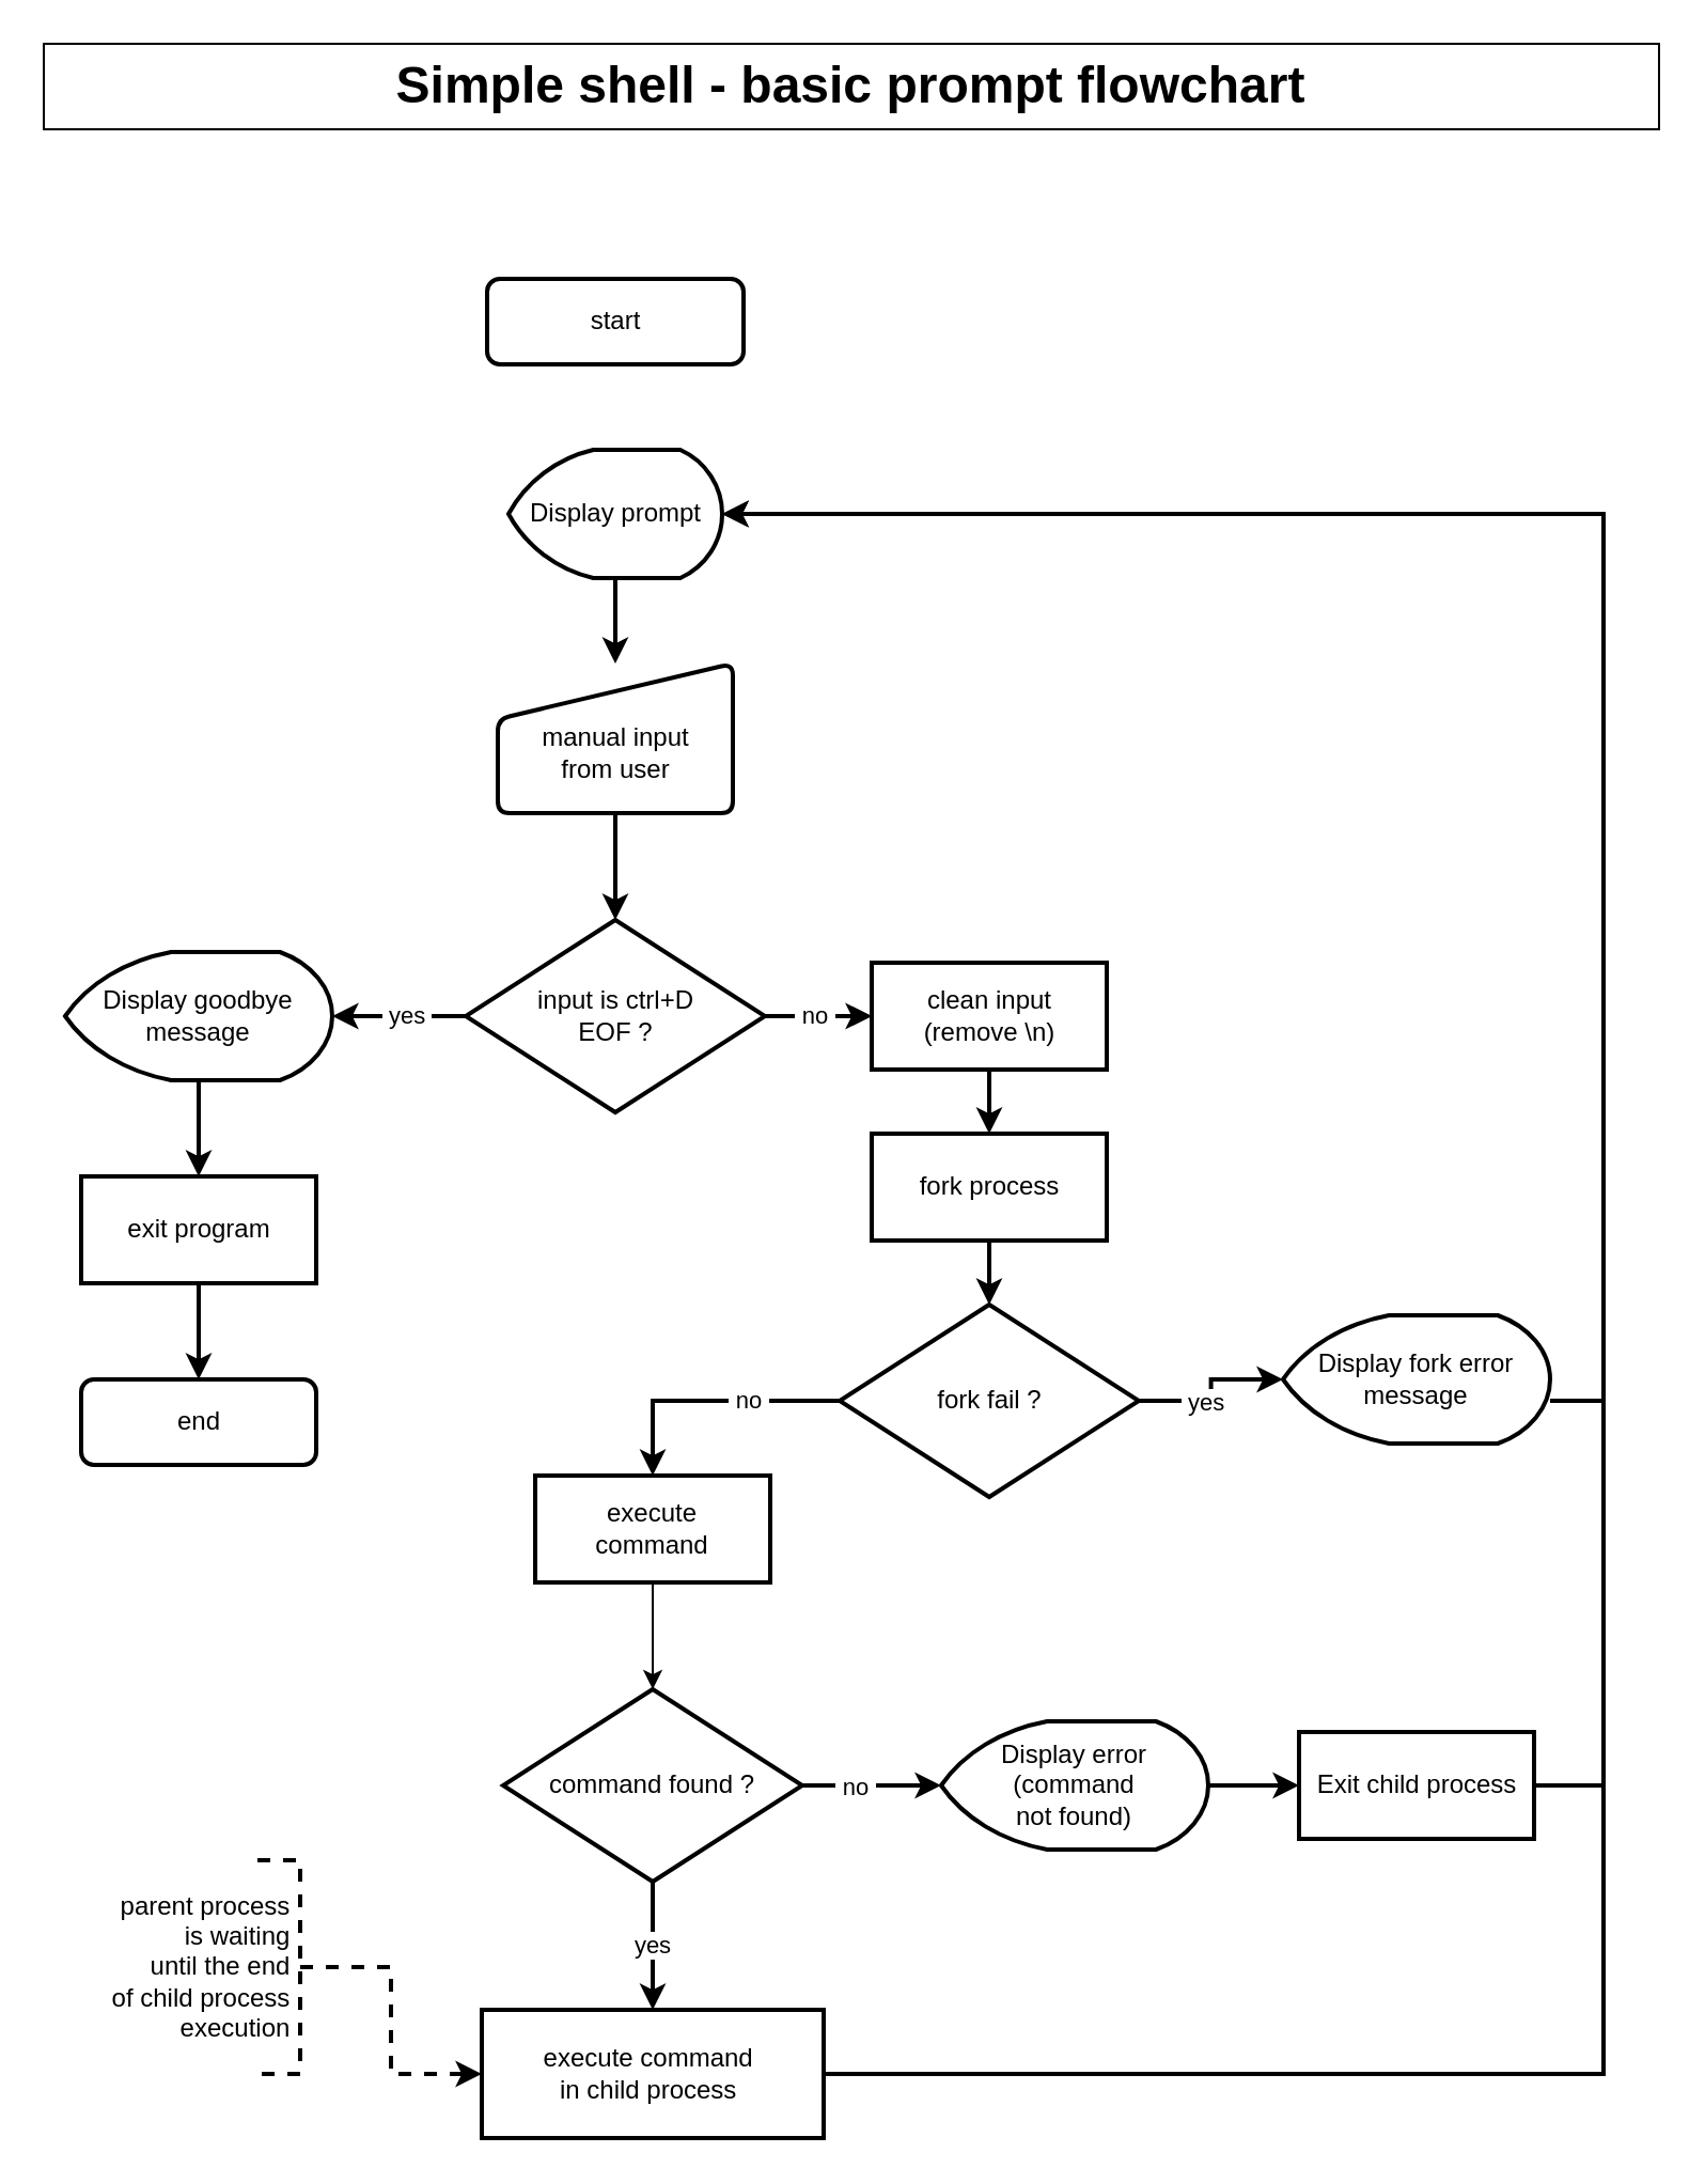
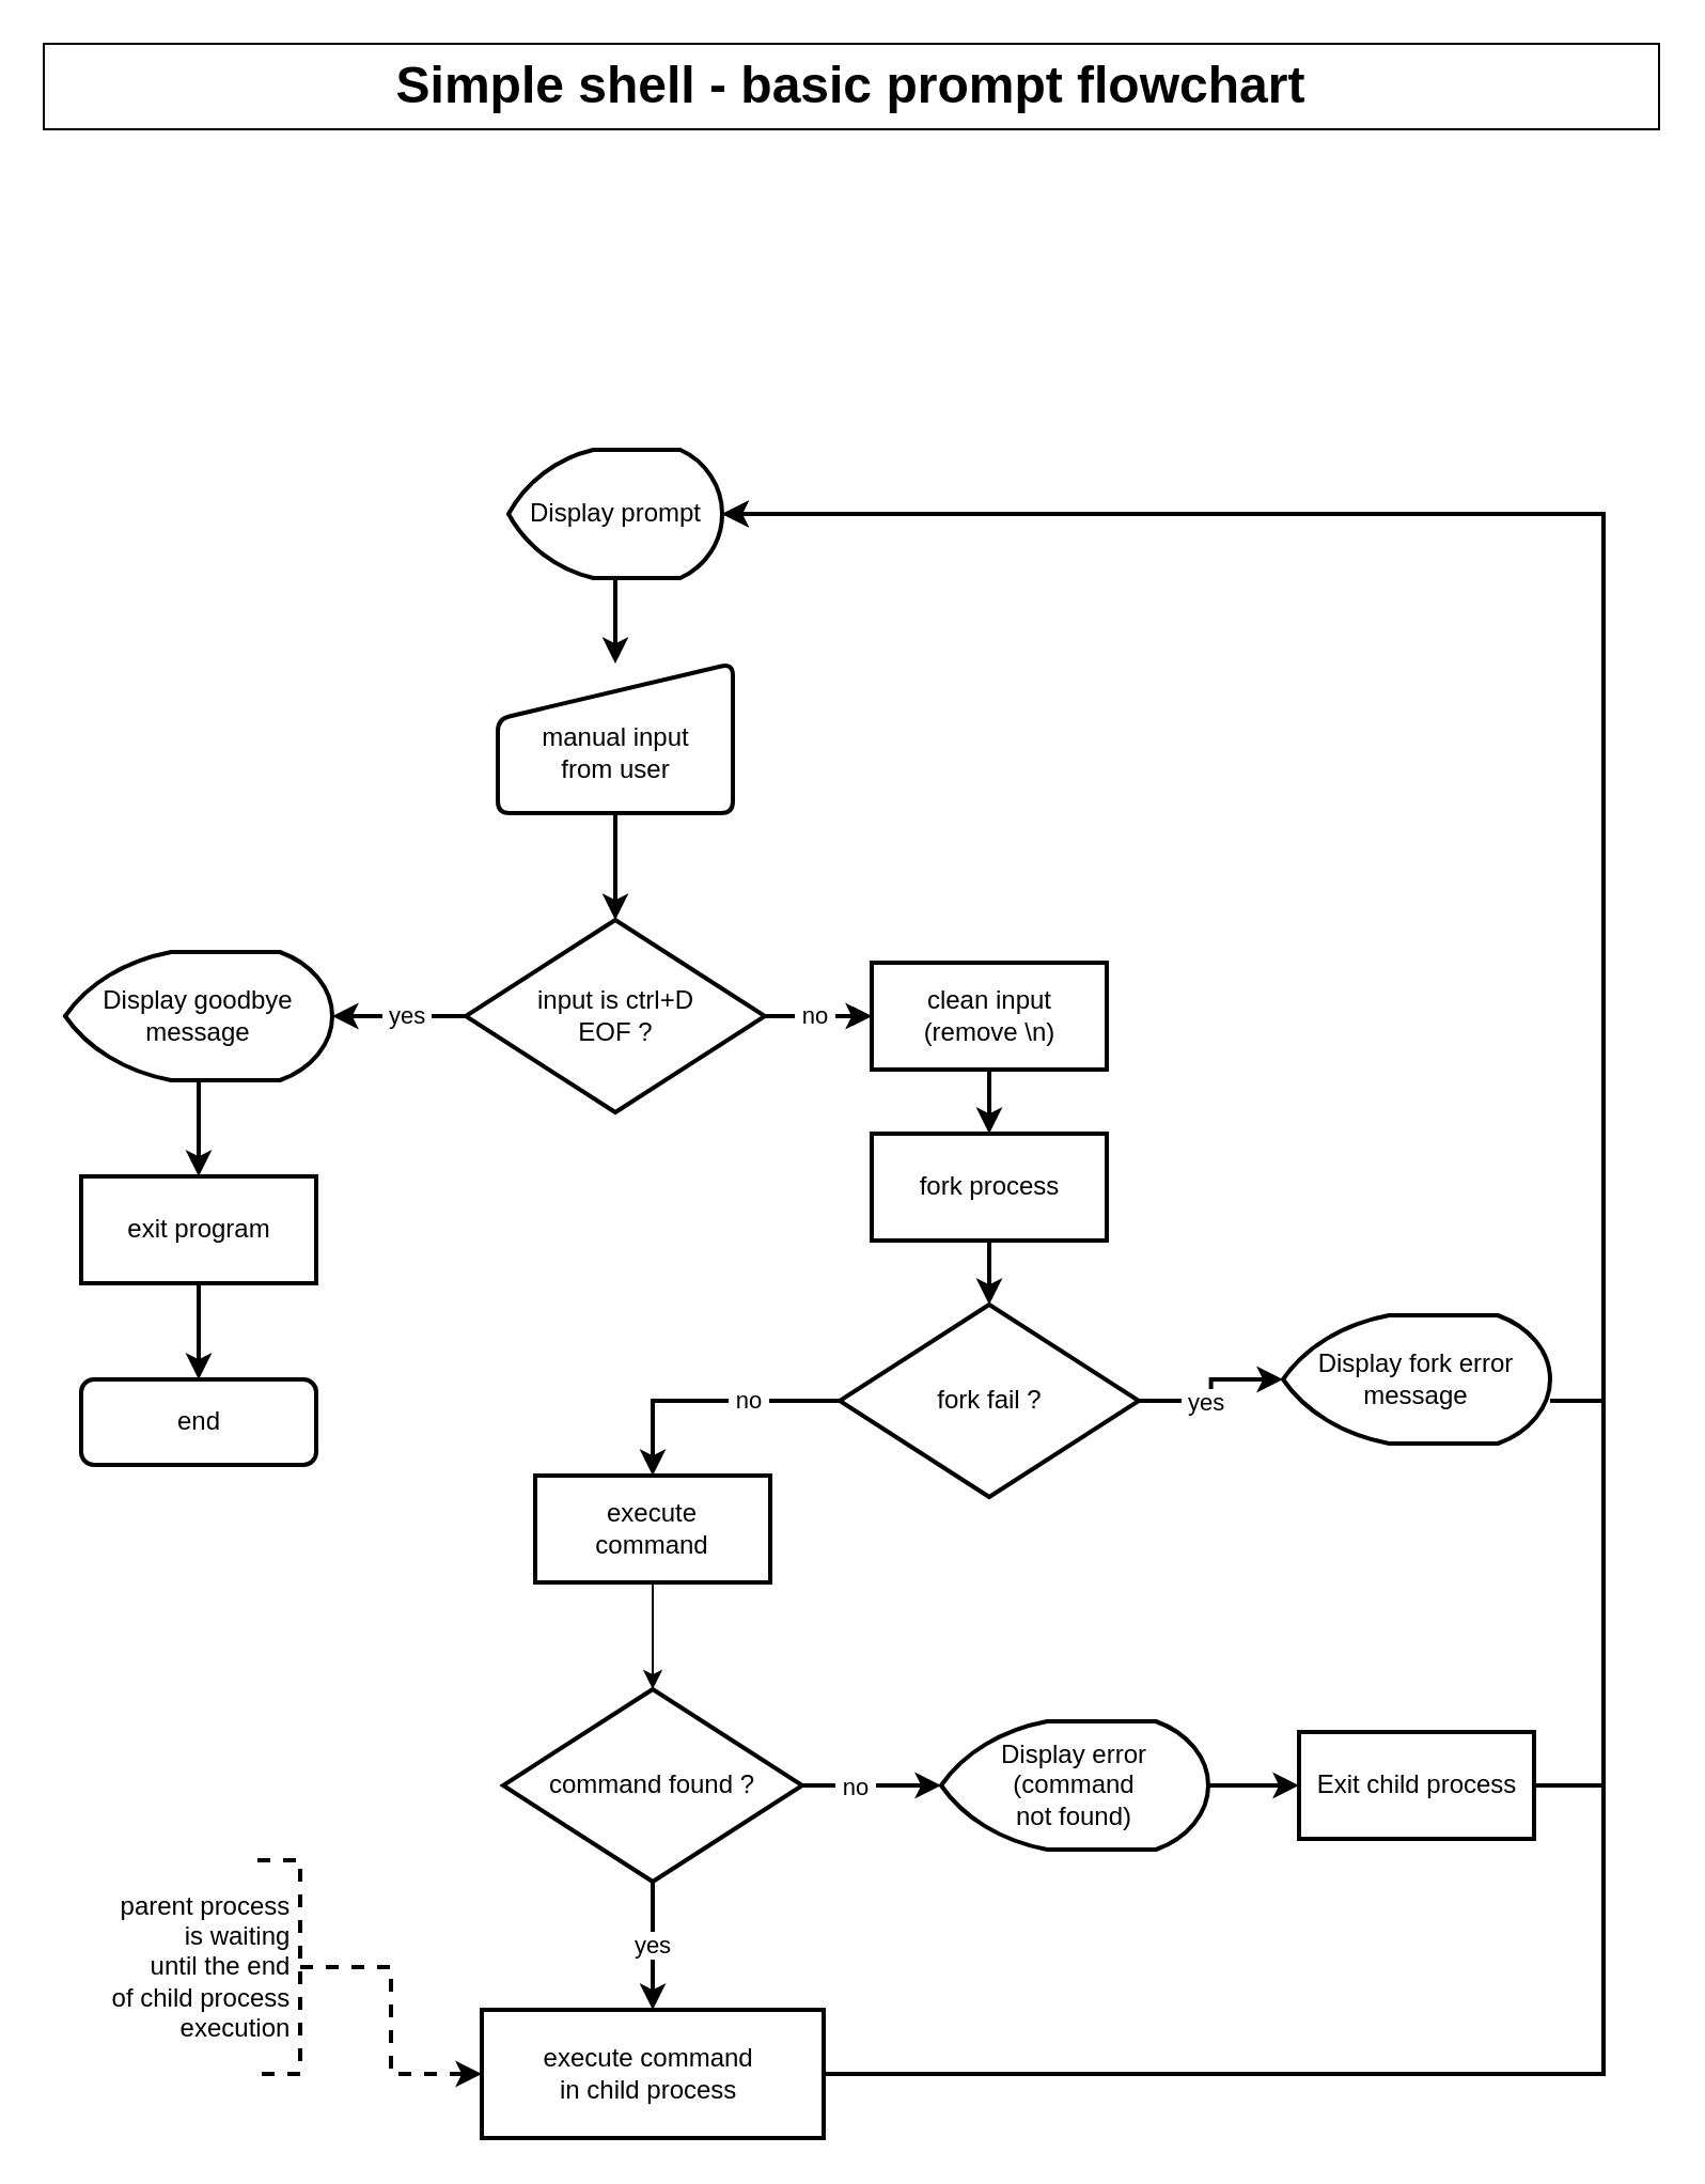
  <mxCell id="0" />
  <mxCell id="1" parent="0" />
- <mxCell id="2" value="start" style="rounded=1;whiteSpace=wrap;html=1;fontSize=12;glass=0;strokeWidth=2;shadow=0;" parent="1" vertex="1"><mxGeometry x="227.5" y="130" width="120" height="40" as="geometry" /></mxCell>
  <mxCell id="3" style="edgeStyle=orthogonalEdgeStyle;rounded=0;orthogonalLoop=1;jettySize=auto;html=1;strokeWidth=2;" parent="1" source="4" target="5" edge="1"><mxGeometry relative="1" as="geometry" /></mxCell>
  <mxCell id="4" value="Display prompt" style="strokeWidth=2;html=1;shape=mxgraph.flowchart.display;whiteSpace=wrap;" parent="1" vertex="1"><mxGeometry x="237.5" y="210" width="100" height="60" as="geometry" /></mxCell>
  <mxCell id="5" value="&lt;div&gt;&lt;br&gt;&lt;/div&gt;manual input&lt;div&gt;from user&lt;/div&gt;" style="html=1;strokeWidth=2;shape=manualInput;whiteSpace=wrap;rounded=1;size=26;arcSize=11;" parent="1" vertex="1"><mxGeometry x="232.5" y="310" width="110" height="70" as="geometry" /></mxCell>
  <mxCell id="6" value="&amp;nbsp;yes&amp;nbsp;" style="edgeStyle=orthogonalEdgeStyle;rounded=0;orthogonalLoop=1;jettySize=auto;html=1;entryX=1;entryY=0.5;entryDx=0;entryDy=0;entryPerimeter=0;strokeWidth=2;" parent="1" source="9" target="21" edge="1"><mxGeometry x="-0.12" relative="1" as="geometry"><mxPoint as="offset" /></mxGeometry></mxCell>
  <mxCell id="7" style="edgeStyle=orthogonalEdgeStyle;rounded=0;orthogonalLoop=1;jettySize=auto;html=1;entryX=0;entryY=0.5;entryDx=0;entryDy=0;strokeWidth=2;" parent="1" source="9" target="15" edge="1"><mxGeometry relative="1" as="geometry" /></mxCell>
  <mxCell id="8" value="&amp;nbsp;no&amp;nbsp;" style="edgeStyle=orthogonalEdgeStyle;rounded=0;orthogonalLoop=1;jettySize=auto;html=1;" parent="1" source="9" target="15" edge="1"><mxGeometry x="-0.1" relative="1" as="geometry"><mxPoint as="offset" /></mxGeometry></mxCell>
  <mxCell id="9" value="input is ctrl+D&lt;br&gt;EOF ?" style="strokeWidth=2;html=1;shape=mxgraph.flowchart.decision;whiteSpace=wrap;" parent="1" vertex="1"><mxGeometry x="217.5" y="430" width="140" height="90" as="geometry" /></mxCell>
  <mxCell id="10" value="end" style="rounded=1;whiteSpace=wrap;html=1;fontSize=12;glass=0;strokeWidth=2;shadow=0;" parent="1" vertex="1"><mxGeometry x="37.5" y="645" width="110" height="40" as="geometry" /></mxCell>
  <mxCell id="11" style="edgeStyle=orthogonalEdgeStyle;rounded=0;orthogonalLoop=1;jettySize=auto;html=1;strokeWidth=2;" parent="1" source="12" target="10" edge="1"><mxGeometry relative="1" as="geometry" /></mxCell>
  <mxCell id="12" value="exit program" style="rounded=0;whiteSpace=wrap;html=1;strokeWidth=2;" parent="1" vertex="1"><mxGeometry x="37.5" y="550" width="110" height="50" as="geometry" /></mxCell>
  <mxCell id="13" style="edgeStyle=orthogonalEdgeStyle;rounded=0;orthogonalLoop=1;jettySize=auto;html=1;entryX=0.5;entryY=0;entryDx=0;entryDy=0;entryPerimeter=0;strokeWidth=2;" parent="1" source="5" target="9" edge="1"><mxGeometry relative="1" as="geometry" /></mxCell>
  <mxCell id="14" style="edgeStyle=orthogonalEdgeStyle;rounded=0;orthogonalLoop=1;jettySize=auto;html=1;entryX=0.5;entryY=0;entryDx=0;entryDy=0;strokeWidth=2;" parent="1" source="15" target="16" edge="1"><mxGeometry relative="1" as="geometry" /></mxCell>
  <mxCell id="15" value="clean input&lt;div&gt;(remove \n)&lt;/div&gt;" style="rounded=0;whiteSpace=wrap;html=1;strokeWidth=2;" parent="1" vertex="1"><mxGeometry x="407.5" y="450" width="110" height="50" as="geometry" /></mxCell>
  <mxCell id="16" value="fork process" style="rounded=0;whiteSpace=wrap;html=1;strokeWidth=2;" parent="1" vertex="1"><mxGeometry x="407.5" y="530" width="110" height="50" as="geometry" /></mxCell>
  <mxCell id="17" value="&amp;nbsp;no&amp;nbsp;" style="edgeStyle=orthogonalEdgeStyle;rounded=0;orthogonalLoop=1;jettySize=auto;html=1;entryX=0.5;entryY=0;entryDx=0;entryDy=0;strokeWidth=2;" parent="1" source="18" target="25" edge="1"><mxGeometry x="-0.306" relative="1" as="geometry"><mxPoint as="offset" /></mxGeometry></mxCell>
  <mxCell id="18" value="fork fail ?" style="strokeWidth=2;html=1;shape=mxgraph.flowchart.decision;whiteSpace=wrap;" parent="1" vertex="1"><mxGeometry x="392.5" y="610" width="140" height="90" as="geometry" /></mxCell>
  <mxCell id="19" style="edgeStyle=orthogonalEdgeStyle;rounded=0;orthogonalLoop=1;jettySize=auto;html=1;entryX=0.5;entryY=0;entryDx=0;entryDy=0;entryPerimeter=0;strokeWidth=2;" parent="1" source="16" target="18" edge="1"><mxGeometry relative="1" as="geometry" /></mxCell>
  <mxCell id="20" style="edgeStyle=orthogonalEdgeStyle;rounded=0;orthogonalLoop=1;jettySize=auto;html=1;entryX=0.5;entryY=0;entryDx=0;entryDy=0;strokeWidth=2;" parent="1" source="21" target="12" edge="1"><mxGeometry relative="1" as="geometry" /></mxCell>
  <mxCell id="21" value="Display goodbye message" style="strokeWidth=2;html=1;shape=mxgraph.flowchart.display;whiteSpace=wrap;" parent="1" vertex="1"><mxGeometry x="30" y="445" width="125" height="60" as="geometry" /></mxCell>
  <mxCell id="22" value="Display fork error message" style="strokeWidth=2;html=1;shape=mxgraph.flowchart.display;whiteSpace=wrap;" parent="1" vertex="1"><mxGeometry x="600" y="615" width="125" height="60" as="geometry" /></mxCell>
  <mxCell id="23" style="edgeStyle=orthogonalEdgeStyle;rounded=0;orthogonalLoop=1;jettySize=auto;html=1;entryX=0;entryY=0.5;entryDx=0;entryDy=0;entryPerimeter=0;strokeWidth=2;" parent="1" source="18" target="22" edge="1"><mxGeometry relative="1" as="geometry" /></mxCell>
  <mxCell id="24" value="&amp;nbsp;yes&amp;nbsp;" style="edgeLabel;html=1;align=center;verticalAlign=middle;resizable=0;points=[];" parent="23" vertex="1" connectable="0"><mxGeometry x="-0.3" y="3" relative="1" as="geometry"><mxPoint x="4" y="3" as="offset" /></mxGeometry></mxCell>
  <mxCell id="25" value="execute&lt;div&gt;command&lt;/div&gt;" style="rounded=0;whiteSpace=wrap;html=1;strokeWidth=2;" parent="1" vertex="1"><mxGeometry x="250" y="690" width="110" height="50" as="geometry" /></mxCell>
  <mxCell id="26" value="yes" style="edgeStyle=orthogonalEdgeStyle;rounded=0;orthogonalLoop=1;jettySize=auto;html=1;entryX=0.5;entryY=0;entryDx=0;entryDy=0;strokeWidth=2;" parent="1" source="27" target="36" edge="1"><mxGeometry relative="1" as="geometry" /></mxCell>
  <mxCell id="27" value="command found ?" style="strokeWidth=2;html=1;shape=mxgraph.flowchart.decision;whiteSpace=wrap;" parent="1" vertex="1"><mxGeometry x="235" y="790" width="140" height="90" as="geometry" /></mxCell>
  <mxCell id="28" style="edgeStyle=orthogonalEdgeStyle;rounded=0;orthogonalLoop=1;jettySize=auto;html=1;entryX=0.5;entryY=0;entryDx=0;entryDy=0;entryPerimeter=0;" parent="1" source="25" target="27" edge="1"><mxGeometry relative="1" as="geometry" /></mxCell>
  <mxCell id="29" style="edgeStyle=orthogonalEdgeStyle;rounded=0;orthogonalLoop=1;jettySize=auto;html=1;entryX=0;entryY=0.5;entryDx=0;entryDy=0;strokeWidth=2;" parent="1" source="30" target="33" edge="1"><mxGeometry relative="1" as="geometry" /></mxCell>
  <mxCell id="30" value="Display error (command&lt;div&gt;not found)&lt;/div&gt;" style="strokeWidth=2;html=1;shape=mxgraph.flowchart.display;whiteSpace=wrap;" parent="1" vertex="1"><mxGeometry x="440" y="805" width="125" height="60" as="geometry" /></mxCell>
  <mxCell id="31" style="edgeStyle=orthogonalEdgeStyle;rounded=0;orthogonalLoop=1;jettySize=auto;html=1;entryX=0;entryY=0.5;entryDx=0;entryDy=0;entryPerimeter=0;strokeWidth=2;" parent="1" source="27" target="30" edge="1"><mxGeometry relative="1" as="geometry" /></mxCell>
  <mxCell id="32" value="&amp;nbsp;no&amp;nbsp;" style="edgeLabel;html=1;align=center;verticalAlign=middle;resizable=0;points=[];" parent="31" vertex="1" connectable="0"><mxGeometry x="-0.252" relative="1" as="geometry"><mxPoint as="offset" /></mxGeometry></mxCell>
  <mxCell id="33" value="Exit child process" style="rounded=0;whiteSpace=wrap;html=1;strokeWidth=2;" parent="1" vertex="1"><mxGeometry x="607.5" y="810" width="110" height="50" as="geometry" /></mxCell>
  <mxCell id="34" style="edgeStyle=orthogonalEdgeStyle;rounded=0;orthogonalLoop=1;jettySize=auto;html=1;entryX=1;entryY=0.5;entryDx=0;entryDy=0;entryPerimeter=0;strokeWidth=2;" parent="1" source="22" target="4" edge="1"><mxGeometry relative="1" as="geometry"><Array as="points"><mxPoint x="750" y="655" /><mxPoint x="750" y="240" /></Array></mxGeometry></mxCell>
  <mxCell id="35" style="edgeStyle=orthogonalEdgeStyle;rounded=0;orthogonalLoop=1;jettySize=auto;html=1;entryX=1;entryY=0.5;entryDx=0;entryDy=0;entryPerimeter=0;strokeWidth=2;" parent="1" source="33" target="4" edge="1"><mxGeometry relative="1" as="geometry"><Array as="points"><mxPoint x="750" y="835" /><mxPoint x="750" y="240" /></Array></mxGeometry></mxCell>
  <mxCell id="36" value="execute command&amp;nbsp;&lt;div&gt;in child process&amp;nbsp;&lt;/div&gt;" style="rounded=0;whiteSpace=wrap;html=1;strokeWidth=2;" parent="1" vertex="1"><mxGeometry x="225" y="940" width="160" height="60" as="geometry" /></mxCell>
  <mxCell id="37" style="edgeStyle=orthogonalEdgeStyle;rounded=0;orthogonalLoop=1;jettySize=auto;html=1;dashed=1;strokeWidth=2;" parent="1" source="38" target="36" edge="1"><mxGeometry relative="1" as="geometry" /></mxCell>
  <mxCell id="38" value="&lt;span style=&quot;background-color: initial;&quot;&gt;parent process&amp;nbsp;&lt;/span&gt;&lt;br&gt;&lt;span style=&quot;background-color: initial;&quot;&gt;is waiting&amp;nbsp;&lt;/span&gt;&lt;br&gt;&lt;span style=&quot;background-color: initial;&quot;&gt;until the end&amp;nbsp;&lt;/span&gt;&lt;br&gt;&lt;span style=&quot;background-color: initial;&quot;&gt;of child process&amp;nbsp;&lt;/span&gt;&lt;div&gt;&lt;div&gt;execution&amp;nbsp;&lt;/div&gt;&lt;/div&gt;" style="strokeWidth=2;html=1;shape=mxgraph.flowchart.annotation_1;align=right;pointerEvents=1;flipH=1;dashed=1;" parent="1" vertex="1"><mxGeometry x="120" y="870" width="20" height="100" as="geometry" /></mxCell>
  <mxCell id="39" style="edgeStyle=orthogonalEdgeStyle;rounded=0;orthogonalLoop=1;jettySize=auto;html=1;entryX=1;entryY=0.5;entryDx=0;entryDy=0;entryPerimeter=0;strokeWidth=2;" parent="1" source="36" target="4" edge="1"><mxGeometry relative="1" as="geometry"><Array as="points"><mxPoint x="750" y="970" /><mxPoint x="750" y="240" /></Array></mxGeometry></mxCell>
  <mxCell id="40" value="&lt;h1&gt;Simple shell - basic prompt flowchart&lt;/h1&gt;" style="rounded=0;whiteSpace=wrap;html=1;" parent="1" vertex="1"><mxGeometry x="20" y="20" width="756" height="40" as="geometry" /></mxCell>
